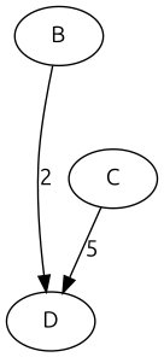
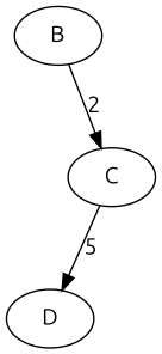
  digraph {
    fontname=Ubuntu
    node [fontname=Ubuntu]
    edge [fontname=Ubuntu]
    B
    D
    C
-   B -> D [label=2]
+   B -> C [label=2]
    C -> D [label=5]
  }
